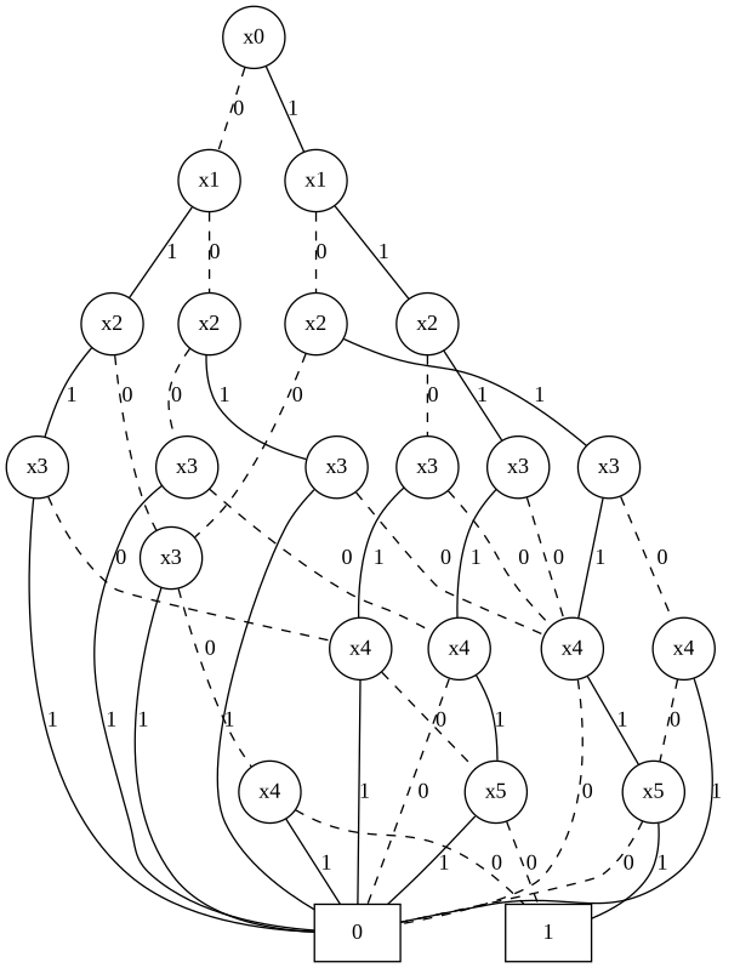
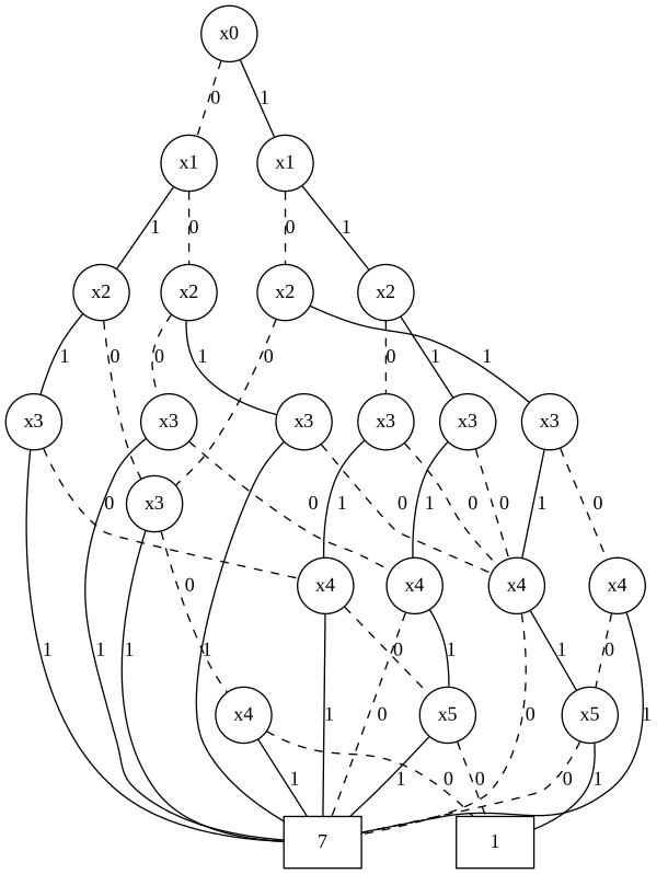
  graph {
    fontname="Liberation Serif"
    node [shape=circle fontname="Liberation Serif"]
    edge [fontname="Liberation Serif"]
-   n1 [label=0 shape=box]
+   n1 [label=7 shape=box]
    n2 [label=1 shape=box]
    n3 [label=x5]
    n4 [label=x4]
    n5 [label=x3]
    n6 [label=x5]
    n7 [label=x4]
    n8 [label=x3]
    n9 [label=x2]
    n10 [label=x4]
    n11 [label=x3]
    n12 [label=x4]
    n13 [label=x3]
    n14 [label=x2]
    n15 [label=x1]
    n16 [label=x4]
    n17 [label=x3]
    n18 [label=x2]
    n19 [label=x3]
    n20 [label=x3]
    n21 [label=x2]
    n22 [label=x1]
    n23 [label=x0]
    n3 -- n1 [label=1]
    n3 -- n2 [label=0 style=dashed]
    n4 -- n1 [label=0 style=dashed]
    n4 -- n3 [label=1]
    n5 -- n1 [label=1]
    n5 -- n4 [label=0 style=dashed]
    n6 -- n1 [label=0 style=dashed]
    n6 -- n2 [label=1]
    n7 -- n1 [label=0 style=dashed]
    n7 -- n6 [label=1]
    n8 -- n1 [label=1]
    n8 -- n7 [label=0 style=dashed]
    n9 -- n5 [label=0 style=dashed]
    n9 -- n8 [label=1]
    n10 -- n1 [label=1]
    n10 -- n2 [label=0 style=dashed]
    n11 -- n1 [label=1]
    n11 -- n10 [label=0 style=dashed]
    n12 -- n1 [label=1]
    n12 -- n3 [label=0 style=dashed]
    n13 -- n1 [label=1]
    n13 -- n12 [label=0 style=dashed]
    n14 -- n11 [label=0 style=dashed]
    n14 -- n13 [label=1]
    n15 -- n9 [label=0 style=dashed]
    n15 -- n14 [label=1]
    n16 -- n1 [label=1]
    n16 -- n6 [label=0 style=dashed]
    n17 -- n7 [label=1]
    n17 -- n16 [label=0 style=dashed]
    n18 -- n11 [label=0 style=dashed]
    n18 -- n17 [label=1]
    n19 -- n7 [label=0 style=dashed]
    n19 -- n12 [label=1]
    n20 -- n4 [label=1]
    n20 -- n7 [label=0 style=dashed]
    n21 -- n19 [label=0 style=dashed]
    n21 -- n20 [label=1]
    n22 -- n18 [label=0 style=dashed]
    n22 -- n21 [label=1]
    n23 -- n15 [label=0 style=dashed]
    n23 -- n22 [label=1]
  }
